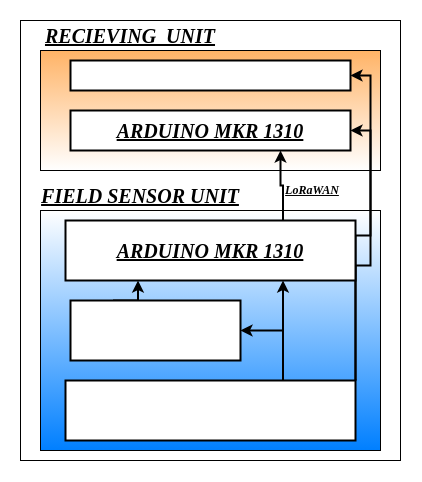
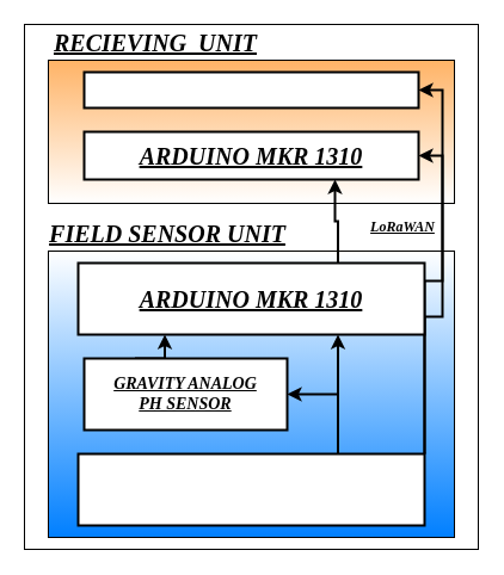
  <mxCell id="0" />
  <mxCell id="1" parent="0" />
  <mxCell id="2" value="" style="rounded=0;whiteSpace=wrap;html=1;" vertex="1" parent="1"><mxGeometry x="20" y="20" width="380" height="440" as="geometry" /></mxCell>
  <mxCell id="3" value="" style="rounded=0;whiteSpace=wrap;html=1;gradientColor=#FFFFFF;gradientDirection=north;fillColor=#007FFF;" vertex="1" parent="1"><mxGeometry x="40" y="210" width="340" height="240" as="geometry" /></mxCell>
  <mxCell id="4" value="" style="rounded=0;whiteSpace=wrap;html=1;gradientColor=#FFFFFF;fillColor=#FFB366;" vertex="1" parent="1"><mxGeometry x="40" y="50" width="340" height="120" as="geometry" /></mxCell>
  <mxCell id="5" style="edgeStyle=orthogonalEdgeStyle;rounded=0;orthogonalLoop=1;jettySize=auto;html=1;exitX=0.75;exitY=0;exitDx=0;exitDy=0;entryX=1;entryY=0.5;entryDx=0;entryDy=0;strokeWidth=2;" edge="1" parent="1" source="9" target="11"><mxGeometry relative="1" as="geometry" /></mxCell>
  <mxCell id="6" style="edgeStyle=orthogonalEdgeStyle;rounded=0;orthogonalLoop=1;jettySize=auto;html=1;exitX=0.75;exitY=0;exitDx=0;exitDy=0;entryX=0.75;entryY=1;entryDx=0;entryDy=0;strokeWidth=2;" edge="1" parent="1" source="9" target="17"><mxGeometry relative="1" as="geometry" /></mxCell>
  <mxCell id="7" style="edgeStyle=orthogonalEdgeStyle;rounded=0;orthogonalLoop=1;jettySize=auto;html=1;exitX=1;exitY=0;exitDx=0;exitDy=0;entryX=1;entryY=0.5;entryDx=0;entryDy=0;strokeWidth=2;" edge="1" parent="1" source="9" target="14"><mxGeometry relative="1" as="geometry" /></mxCell>
  <mxCell id="8" style="edgeStyle=orthogonalEdgeStyle;rounded=0;orthogonalLoop=1;jettySize=auto;html=1;exitX=1;exitY=0;exitDx=0;exitDy=0;entryX=1;entryY=0.5;entryDx=0;entryDy=0;strokeWidth=2;" edge="1" parent="1" source="9" target="12"><mxGeometry relative="1" as="geometry" /></mxCell>
  <mxCell id="9" value="" style="rounded=0;whiteSpace=wrap;html=1;strokeWidth=2;" vertex="1" parent="1"><mxGeometry x="65" y="380" width="290" height="60" as="geometry" /></mxCell>
  <mxCell id="10" style="edgeStyle=orthogonalEdgeStyle;rounded=0;orthogonalLoop=1;jettySize=auto;html=1;exitX=0.25;exitY=0;exitDx=0;exitDy=0;entryX=0.25;entryY=1;entryDx=0;entryDy=0;strokeWidth=2;" edge="1" parent="1" source="11" target="17"><mxGeometry relative="1" as="geometry" /></mxCell>
  <mxCell id="11" value="" style="rounded=0;whiteSpace=wrap;html=1;strokeWidth=2;" vertex="1" parent="1"><mxGeometry x="70" y="300" width="170" height="60" as="geometry" /></mxCell>
  <mxCell id="12" value="" style="rounded=0;whiteSpace=wrap;html=1;strokeWidth=2;" vertex="1" parent="1"><mxGeometry x="70" y="110" width="280" height="40" as="geometry" /></mxCell>
  <mxCell id="13" value="&lt;br&gt;&lt;font style=&quot;font-size: 20px;&quot;&gt;&lt;span style=&quot;font-size: 20px;&quot;&gt;&lt;span style=&quot;font-size: 20px;&quot;&gt;ARDUINO MKR 1310&lt;/span&gt;&lt;/span&gt;&lt;/font&gt;&lt;div&gt;&lt;br&gt;&lt;/div&gt;" style="text;html=1;align=center;verticalAlign=middle;whiteSpace=wrap;rounded=0;fontSize=20;fontStyle=7;fontFamily=Times New Roman;" vertex="1" parent="1"><mxGeometry x="115" y="115" width="190" height="30" as="geometry" /></mxCell>
  <mxCell id="14" value="" style="rounded=0;whiteSpace=wrap;html=1;strokeWidth=2;" vertex="1" parent="1"><mxGeometry x="70" y="60" width="280" height="30" as="geometry" /></mxCell>
+ <mxCell id="15" value="&lt;font style=&quot;font-size: 14px;&quot;&gt;GRAVITY ANALOG PH SENSOR&lt;font style=&quot;font-size: 14px;&quot;&gt;&lt;br&gt;&lt;/font&gt;&lt;/font&gt;" style="text;html=1;align=center;verticalAlign=middle;whiteSpace=wrap;rounded=0;fontFamily=Times New Roman;fontSize=12;fontStyle=7" vertex="1" parent="1"><mxGeometry x="90" y="315" width="130" height="30" as="geometry" /></mxCell>
  <mxCell id="16" style="edgeStyle=orthogonalEdgeStyle;rounded=0;orthogonalLoop=1;jettySize=auto;html=1;exitX=0.75;exitY=0;exitDx=0;exitDy=0;entryX=0.75;entryY=1;entryDx=0;entryDy=0;strokeWidth=2;" edge="1" parent="1" source="17" target="12"><mxGeometry relative="1" as="geometry" /></mxCell>
  <mxCell id="17" value="" style="rounded=0;whiteSpace=wrap;html=1;strokeWidth=2;" vertex="1" parent="1"><mxGeometry x="65" y="220" width="290" height="60" as="geometry" /></mxCell>
  <mxCell id="18" value="&lt;font&gt;&lt;span&gt;&lt;span&gt;ARDUINO MKR 1310&lt;br&gt;&lt;/span&gt;&lt;/span&gt;&lt;/font&gt;" style="text;html=1;align=center;verticalAlign=middle;whiteSpace=wrap;rounded=0;fontSize=20;fontFamily=Times New Roman;fontStyle=7" vertex="1" parent="1"><mxGeometry x="80" y="230" width="260" height="40" as="geometry" /></mxCell>
  <mxCell id="19" value="RECIEVING&amp;nbsp; UNIT" style="text;html=1;align=center;verticalAlign=middle;whiteSpace=wrap;rounded=0;fontFamily=Times New Roman;fontSize=20;fontStyle=7" vertex="1" parent="1"><mxGeometry x="40" y="20" width="180" height="30" as="geometry" /></mxCell>
  <mxCell id="20" value="FIELD SENSOR UNIT" style="text;html=1;align=center;verticalAlign=middle;whiteSpace=wrap;rounded=0;fontFamily=Times New Roman;fontSize=20;fontStyle=7" vertex="1" parent="1"><mxGeometry x="40" y="180" width="200" height="30" as="geometry" /></mxCell>
- <mxCell id="21" value="&lt;span lang=&quot;en&quot; class=&quot;ILfuVd&quot;&gt;&lt;span class=&quot;hgKElc&quot;&gt;&lt;span&gt;LoRaWAN&lt;/span&gt;&lt;/span&gt;&lt;/span&gt;" style="text;html=1;align=center;verticalAlign=middle;whiteSpace=wrap;rounded=0;fontFamily=Times New Roman;fontStyle=7" vertex="1" parent="1"><mxGeometry x="282" y="180" width="60" height="20" as="geometry" /></mxCell>
+ <mxCell id="21" value="&lt;span lang=&quot;en&quot; class=&quot;ILfuVd&quot;&gt;&lt;span class=&quot;hgKElc&quot;&gt;&lt;span&gt;LoRaWAN&lt;/span&gt;&lt;/span&gt;&lt;/span&gt;" style="text;html=1;align=center;verticalAlign=middle;whiteSpace=wrap;rounded=0;fontFamily=Times New Roman;fontStyle=7" vertex="1" parent="1"><mxGeometry x="307" y="180" width="60" height="20" as="geometry" /></mxCell>
